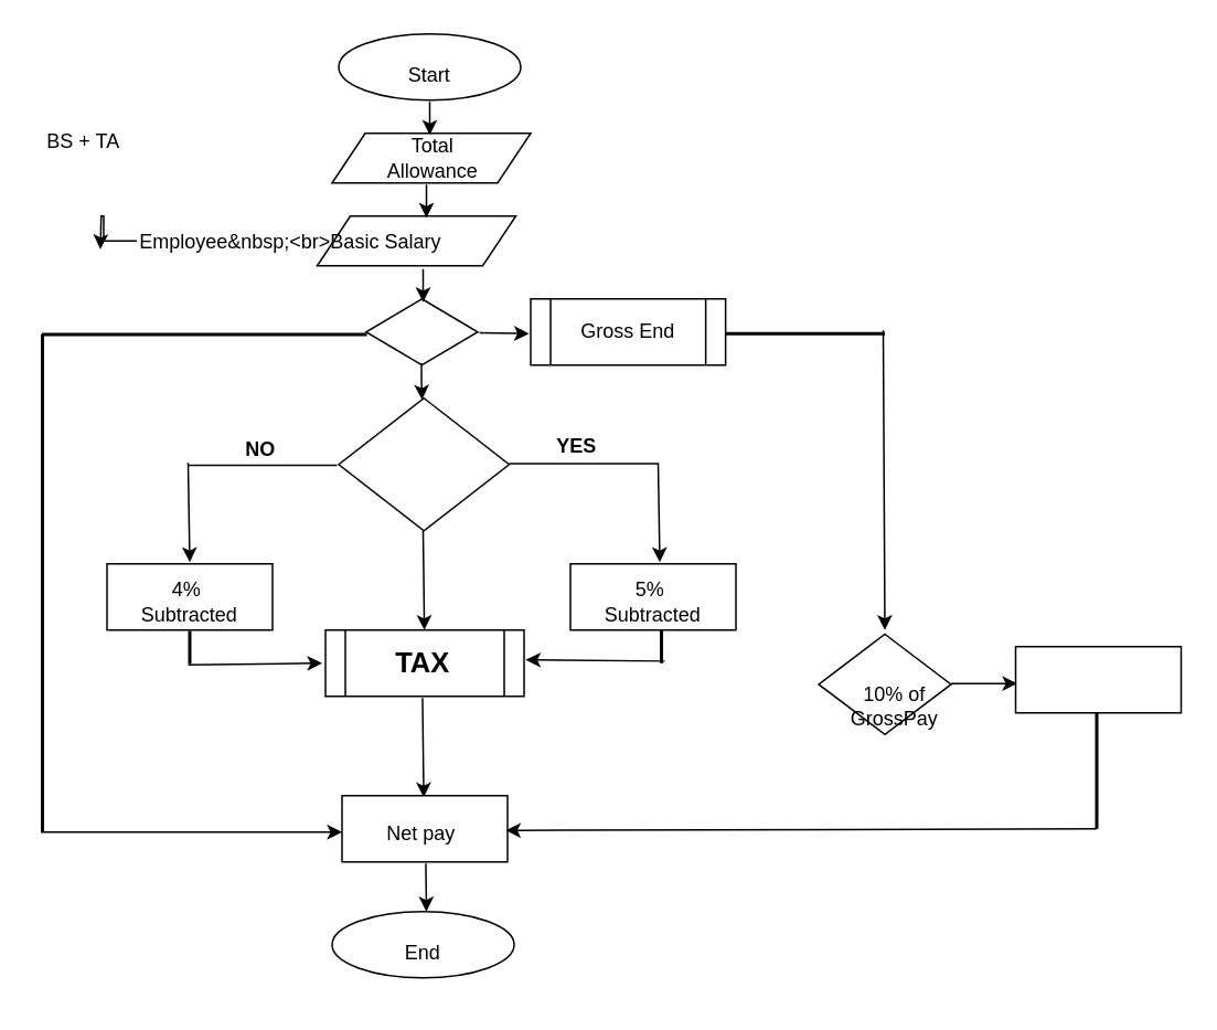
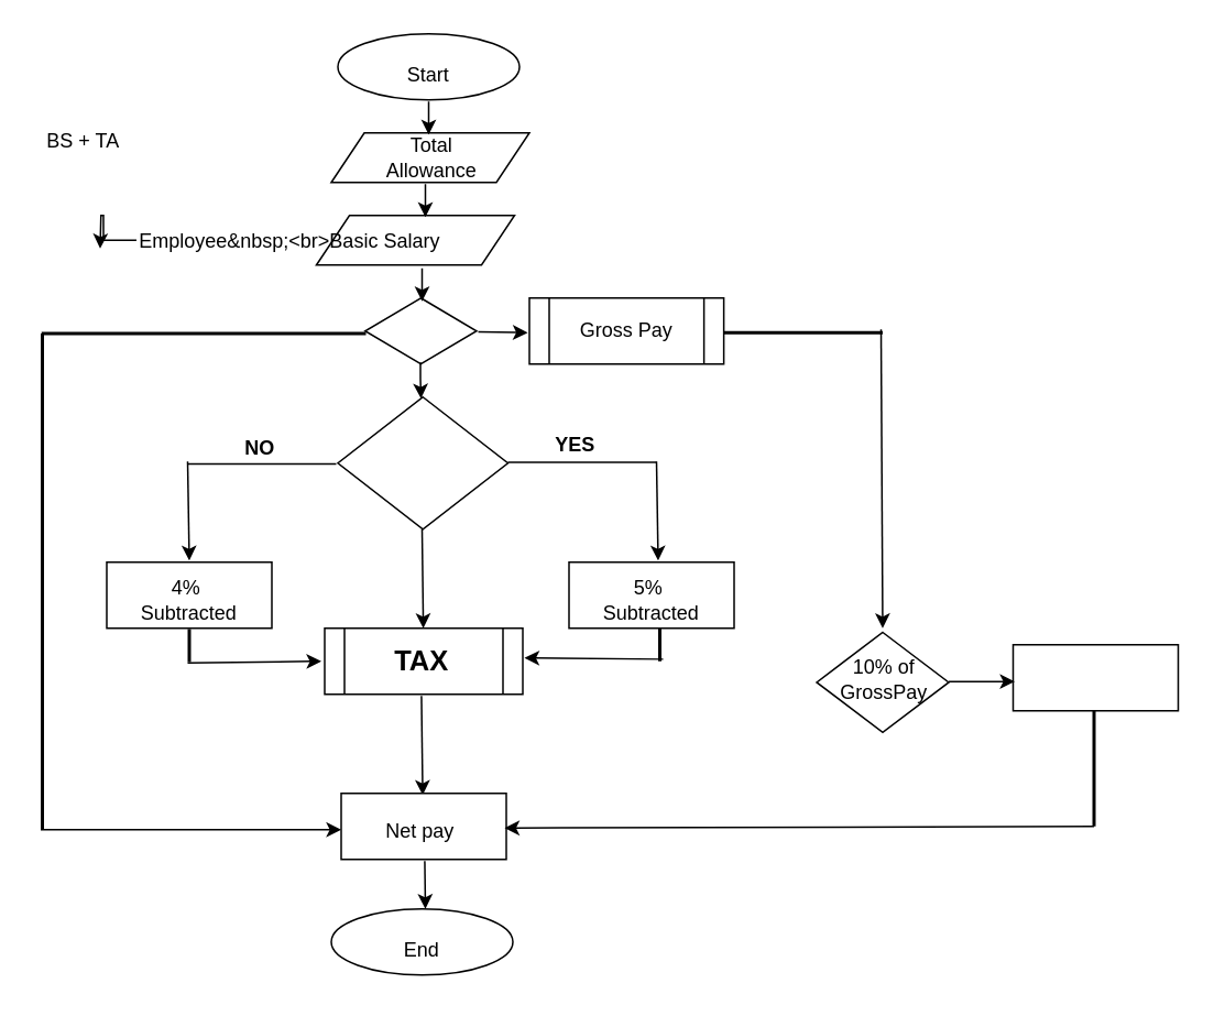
  <mxCell id="0" />
  <mxCell id="1" parent="0" />
  <mxCell id="2" value="" style="rhombus;whiteSpace=wrap;html=1;" parent="1" vertex="1"><mxGeometry x="220.5" y="180" width="67.5" height="40" as="geometry" /></mxCell>
  <mxCell id="3" value="" style="ellipse;whiteSpace=wrap;html=1;" parent="1" vertex="1"><mxGeometry x="204" y="20" width="110" height="40" as="geometry" /></mxCell>
  <mxCell id="4" value="" style="shape=parallelogram;perimeter=parallelogramPerimeter;whiteSpace=wrap;html=1;fixedSize=1;" parent="1" vertex="1"><mxGeometry x="200" y="80" width="120" height="30" as="geometry" /></mxCell>
  <mxCell id="5" value="" style="shape=parallelogram;perimeter=parallelogramPerimeter;whiteSpace=wrap;html=1;fixedSize=1;" parent="1" vertex="1"><mxGeometry x="191" y="130" width="120" height="30" as="geometry" /></mxCell>
  <mxCell id="6" value="" style="endArrow=classic;html=1;rounded=0;" parent="1" edge="1"><mxGeometry width="50" height="50" relative="1" as="geometry"><mxPoint x="259" y="61" as="sourcePoint" /><mxPoint x="259" y="81" as="targetPoint" /><Array as="points"><mxPoint x="259" y="71" /></Array></mxGeometry></mxCell>
  <mxCell id="7" value="" style="endArrow=classic;html=1;rounded=0;" parent="1" edge="1"><mxGeometry width="50" height="50" relative="1" as="geometry"><mxPoint x="257" y="111" as="sourcePoint" /><mxPoint x="257" y="131" as="targetPoint" /><Array as="points"><mxPoint x="257" y="121" /></Array></mxGeometry></mxCell>
  <mxCell id="8" value="" style="endArrow=classic;html=1;rounded=0;" parent="1" edge="1"><mxGeometry width="50" height="50" relative="1" as="geometry"><mxPoint x="255" y="162" as="sourcePoint" /><mxPoint x="255" y="182" as="targetPoint" /><Array as="points"><mxPoint x="255" y="172" /></Array></mxGeometry></mxCell>
  <mxCell id="9" value="" style="endArrow=classic;html=1;rounded=0;" parent="1" target="10" edge="1"><mxGeometry width="50" height="50" relative="1" as="geometry"><mxPoint x="254" y="219" as="sourcePoint" /><mxPoint x="254" y="239" as="targetPoint" /><Array as="points"><mxPoint x="254" y="229" /></Array></mxGeometry></mxCell>
  <mxCell id="10" value="" style="rhombus;whiteSpace=wrap;html=1;" parent="1" vertex="1"><mxGeometry x="204" y="240" width="103" height="80" as="geometry" /></mxCell>
  <mxCell id="11" value="" style="endArrow=none;html=1;rounded=0;" parent="1" edge="1"><mxGeometry width="50" height="50" relative="1" as="geometry"><mxPoint x="307" y="279.5" as="sourcePoint" /><mxPoint x="397" y="279.5" as="targetPoint" /></mxGeometry></mxCell>
  <mxCell id="12" value="" style="endArrow=none;html=1;rounded=0;" parent="1" edge="1"><mxGeometry width="50" height="50" relative="1" as="geometry"><mxPoint x="113" y="280.5" as="sourcePoint" /><mxPoint x="203" y="280.5" as="targetPoint" /></mxGeometry></mxCell>
  <mxCell id="13" value="" style="endArrow=classic;html=1;rounded=0;" parent="1" edge="1"><mxGeometry width="50" height="50" relative="1" as="geometry"><mxPoint x="397" y="279" as="sourcePoint" /><mxPoint x="398" y="339" as="targetPoint" /></mxGeometry></mxCell>
  <mxCell id="14" value="" style="endArrow=classic;html=1;rounded=0;" parent="1" edge="1"><mxGeometry width="50" height="50" relative="1" as="geometry"><mxPoint x="113" y="279" as="sourcePoint" /><mxPoint x="114" y="339" as="targetPoint" /></mxGeometry></mxCell>
- <mxCell id="15" value="Gross End" style="shape=process;whiteSpace=wrap;html=1;backgroundOutline=1;" parent="1" vertex="1"><mxGeometry x="320" y="180" width="117.75" height="40" as="geometry" /></mxCell>
+ <mxCell id="15" value="Gross Pay" style="shape=process;whiteSpace=wrap;html=1;backgroundOutline=1;" parent="1" vertex="1"><mxGeometry x="320" y="180" width="117.75" height="40" as="geometry" /></mxCell>
  <mxCell id="16" value="" style="rounded=0;whiteSpace=wrap;html=1;" parent="1" vertex="1"><mxGeometry x="64" y="340" width="100" height="40" as="geometry" /></mxCell>
  <mxCell id="17" value="" style="rounded=0;whiteSpace=wrap;html=1;" parent="1" vertex="1"><mxGeometry x="344" y="340" width="100" height="40" as="geometry" /></mxCell>
  <mxCell id="18" value="" style="endArrow=classic;html=1;rounded=0;" parent="1" target="19" edge="1"><mxGeometry width="50" height="50" relative="1" as="geometry"><mxPoint x="255" y="320" as="sourcePoint" /><mxPoint x="256" y="410" as="targetPoint" /></mxGeometry></mxCell>
  <mxCell id="19" value="" style="shape=process;whiteSpace=wrap;html=1;backgroundOutline=1;align=left;" parent="1" vertex="1"><mxGeometry x="196" y="380" width="120" height="40" as="geometry" /></mxCell>
  <mxCell id="20" value="" style="endArrow=classic;html=1;rounded=0;" parent="1" edge="1"><mxGeometry width="50" height="50" relative="1" as="geometry"><mxPoint x="254.63" y="421" as="sourcePoint" /><mxPoint x="255.38" y="481" as="targetPoint" /></mxGeometry></mxCell>
  <mxCell id="21" value="Start" style="text;strokeColor=none;align=center;fillColor=none;html=1;verticalAlign=middle;whiteSpace=wrap;rounded=0;" parent="1" vertex="1"><mxGeometry x="219" y="20" width="80" height="50" as="geometry" /></mxCell>
  <mxCell id="22" style="edgeStyle=orthogonalEdgeStyle;rounded=0;orthogonalLoop=1;jettySize=auto;html=1;" parent="1" source="23" edge="1"><mxGeometry relative="1" as="geometry"><mxPoint x="60" y="150" as="targetPoint" /></mxGeometry></mxCell>
  <mxCell id="23" value="Employee&amp;nbsp;&lt;br&gt;Basic Salary" style="text;&#10;strokeColor=none;&#10;align=center;&#10;fillColor=none;&#10;html=1;verticalAlign=middle;&#10;whiteSpace=wrap;&#10;rounded=0;" parent="1" vertex="1"><mxGeometry x="82" y="142.5" width="37" height="5" as="geometry" /></mxCell>
  <mxCell id="24" value="Total Allowance" style="text;strokeColor=none;align=center;fillColor=none;html=1;verticalAlign=middle;whiteSpace=wrap;rounded=0;" parent="1" vertex="1"><mxGeometry x="221" y="70" width="80" height="50" as="geometry" /></mxCell>
  <mxCell id="25" value="" style="endArrow=classic;html=1;rounded=0;" parent="1" edge="1"><mxGeometry width="50" height="50" relative="1" as="geometry"><mxPoint x="289" y="200.5" as="sourcePoint" /><mxPoint x="319" y="201" as="targetPoint" /></mxGeometry></mxCell>
  <mxCell id="26" value="BS + TA" style="text;strokeColor=none;align=center;fillColor=none;html=1;verticalAlign=middle;whiteSpace=wrap;rounded=0;" parent="1" vertex="1"><mxGeometry x="25" y="70" width="50" height="30" as="geometry" /></mxCell>
  <mxCell id="27" value="&lt;b&gt;YES&lt;/b&gt;" style="text;strokeColor=none;align=center;fillColor=none;html=1;verticalAlign=middle;whiteSpace=wrap;rounded=0;" parent="1" vertex="1"><mxGeometry x="314" y="251" width="68" height="35" as="geometry" /></mxCell>
  <mxCell id="28" value="&lt;b&gt;NO&lt;/b&gt;" style="text;strokeColor=none;align=center;fillColor=none;html=1;verticalAlign=middle;whiteSpace=wrap;rounded=0;" parent="1" vertex="1"><mxGeometry x="123" y="253" width="68" height="35" as="geometry" /></mxCell>
  <mxCell id="29" value="4%&amp;nbsp; Subtracted" style="text;strokeColor=none;align=center;fillColor=none;html=1;verticalAlign=middle;whiteSpace=wrap;rounded=0;" parent="1" vertex="1"><mxGeometry x="80" y="345" width="68" height="35" as="geometry" /></mxCell>
  <mxCell id="30" value="5%&amp;nbsp; Subtracted" style="text;strokeColor=none;align=center;fillColor=none;html=1;verticalAlign=middle;whiteSpace=wrap;rounded=0;" parent="1" vertex="1"><mxGeometry x="360" y="345" width="68" height="35" as="geometry" /></mxCell>
  <mxCell id="31" value="&lt;b&gt;&lt;font style=&quot;font-size: 17px;&quot;&gt;TAX&lt;/font&gt;&lt;/b&gt;" style="text;strokeColor=none;align=center;fillColor=none;html=1;verticalAlign=middle;whiteSpace=wrap;rounded=0;" parent="1" vertex="1"><mxGeometry x="216" y="382.5" width="78" height="37.5" as="geometry" /></mxCell>
  <mxCell id="32" value="" style="rounded=0;whiteSpace=wrap;html=1;" parent="1" vertex="1"><mxGeometry x="206" y="480" width="100" height="40" as="geometry" /></mxCell>
  <mxCell id="33" value="Net pay" style="text;strokeColor=none;align=center;fillColor=none;html=1;verticalAlign=middle;whiteSpace=wrap;rounded=0;" parent="1" vertex="1"><mxGeometry x="220" y="485" width="68" height="35" as="geometry" /></mxCell>
  <mxCell id="34" value="" style="line;strokeWidth=2;html=1;fontSize=17;" parent="1" vertex="1"><mxGeometry x="437.75" y="196" width="96.25" height="10" as="geometry" /></mxCell>
  <mxCell id="35" value="" style="endArrow=classic;html=1;rounded=0;fontSize=17;" parent="1" edge="1"><mxGeometry width="50" height="50" relative="1" as="geometry"><mxPoint x="533" y="199" as="sourcePoint" /><mxPoint x="534" y="380" as="targetPoint" /></mxGeometry></mxCell>
  <mxCell id="36" value="" style="rounded=0;whiteSpace=wrap;html=1;" parent="1" vertex="1"><mxGeometry x="613" y="390" width="100" height="40" as="geometry" /></mxCell>
  <mxCell id="37" value="" style="line;strokeWidth=2;html=1;fontSize=17;direction=south;" parent="1" vertex="1"><mxGeometry x="657.01" y="430.01" width="10" height="69.99" as="geometry" /></mxCell>
  <mxCell id="38" value="" style="endArrow=classic;html=1;rounded=0;fontSize=17;entryX=0.69;entryY=-0.125;entryDx=0;entryDy=0;entryPerimeter=0;exitX=1;exitY=0.5;exitDx=0;exitDy=0;exitPerimeter=0;" parent="1" source="37" edge="1"><mxGeometry width="50" height="50" relative="1" as="geometry"><mxPoint x="534" y="500" as="sourcePoint" /><mxPoint x="305" y="501" as="targetPoint" /></mxGeometry></mxCell>
  <mxCell id="39" value="" style="line;strokeWidth=2;html=1;fontSize=17;direction=south;" parent="1" vertex="1"><mxGeometry x="394" y="380" width="10" height="20" as="geometry" /></mxCell>
  <mxCell id="40" value="" style="endArrow=classic;html=1;rounded=0;entryX=1;entryY=0.5;entryDx=0;entryDy=0;" parent="1" edge="1"><mxGeometry width="50" height="50" relative="1" as="geometry"><mxPoint x="401" y="398.75" as="sourcePoint" /><mxPoint x="317" y="398" as="targetPoint" /></mxGeometry></mxCell>
  <mxCell id="41" value="" style="line;strokeWidth=2;html=1;fontSize=17;direction=south;" parent="1" vertex="1"><mxGeometry x="109" y="380.5" width="10" height="20" as="geometry" /></mxCell>
  <mxCell id="42" value="" style="endArrow=classic;html=1;rounded=0;fontSize=17;" parent="1" edge="1"><mxGeometry width="50" height="50" relative="1" as="geometry"><mxPoint x="113" y="401" as="sourcePoint" /><mxPoint x="194" y="400" as="targetPoint" /></mxGeometry></mxCell>
  <mxCell id="43" value="" style="rhombus;whiteSpace=wrap;html=1;fontSize=17;" parent="1" vertex="1"><mxGeometry x="494.01" y="382.5" width="80" height="60.5" as="geometry" /></mxCell>
  <mxCell id="44" value="" style="endArrow=classic;html=1;rounded=0;fontSize=17;" parent="1" edge="1"><mxGeometry width="50" height="50" relative="1" as="geometry"><mxPoint x="574.01" y="412.25" as="sourcePoint" /><mxPoint x="614.01" y="412.25" as="targetPoint" /></mxGeometry></mxCell>
- <mxCell id="45" value="10% of GrossPay" style="text;strokeColor=none;align=center;fillColor=none;html=1;verticalAlign=middle;whiteSpace=wrap;rounded=0;" parent="1" vertex="1"><mxGeometry x="516.01" y="413.25" width="47.99" height="24.75" as="geometry" /></mxCell>
+ <mxCell id="45" value="10% of GrossPay" style="text;strokeColor=none;align=center;fillColor=none;html=1;verticalAlign=middle;whiteSpace=wrap;rounded=0;" parent="1" vertex="1"><mxGeometry x="511.01" y="398.25" width="47.99" height="24.75" as="geometry" /></mxCell>
  <mxCell id="46" value="" style="line;strokeWidth=2;html=1;fontSize=17;" parent="1" vertex="1"><mxGeometry x="24.5" y="196.51" width="196.5" height="10" as="geometry" /></mxCell>
  <mxCell id="47" value="" style="line;strokeWidth=2;html=1;fontSize=17;direction=south;" parent="1" vertex="1"><mxGeometry x="20" y="201.51" width="10" height="300.49" as="geometry" /></mxCell>
  <mxCell id="48" value="" style="endArrow=classic;html=1;rounded=0;fontSize=17;" parent="1" edge="1"><mxGeometry width="50" height="50" relative="1" as="geometry"><mxPoint x="24" y="502" as="sourcePoint" /><mxPoint x="206" y="502" as="targetPoint" /><Array as="points"><mxPoint x="126" y="502" /></Array></mxGeometry></mxCell>
  <mxCell id="49" value="" style="ellipse;whiteSpace=wrap;html=1;" parent="1" vertex="1"><mxGeometry x="200" y="550" width="110" height="40" as="geometry" /></mxCell>
  <mxCell id="50" value="End" style="text;strokeColor=none;align=center;fillColor=none;html=1;verticalAlign=middle;whiteSpace=wrap;rounded=0;" parent="1" vertex="1"><mxGeometry x="215" y="550" width="80" height="50" as="geometry" /></mxCell>
  <mxCell id="51" value="" style="endArrow=classic;html=1;rounded=0;" parent="1" edge="1"><mxGeometry width="50" height="50" relative="1" as="geometry"><mxPoint x="256.63" y="521" as="sourcePoint" /><mxPoint x="257" y="550" as="targetPoint" /></mxGeometry></mxCell>
